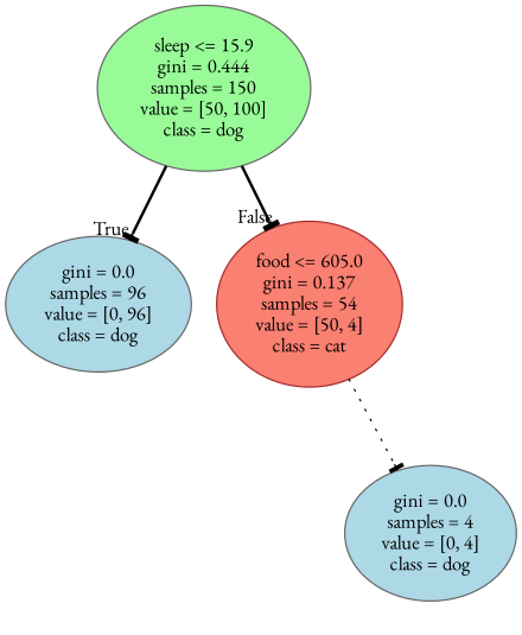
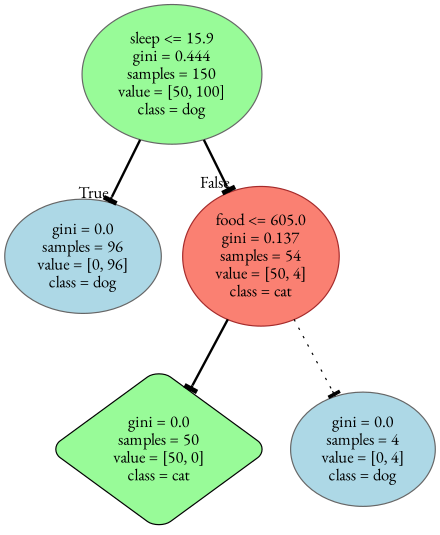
  digraph {
    fontname="EB Garamond"
    node [color=gray40 fillcolor=palegreen fontname="EB Garamond" shape=ellipse style="filled, rounded"]
    edge [fontname="EB Garamond" style=bold arrowhead=tee]
    n1 [label="sleep <= 15.9\ngini = 0.444\nsamples = 150\nvalue = [50, 100]\nclass = dog"]
    n2 [fillcolor=lightblue label="gini = 0.0\nsamples = 96\nvalue = [0, 96]\nclass = dog"]
    n3 [color=brown fillcolor=salmon label="food <= 605.0\ngini = 0.137\nsamples = 54\nvalue = [50, 4]\nclass = cat"]
+   n4 [color=black label="gini = 0.0\nsamples = 50\nvalue = [50, 0]\nclass = cat" shape=diamond]
    n5 [fillcolor=lightblue label="gini = 0.0\nsamples = 4\nvalue = [0, 4]\nclass = dog"]
    n1 -> n2 [headlabel=True labelangle=45 labeldistance=2.5]
    n1 -> n3 [headlabel=False labelangle=-45 labeldistance=2.5]
+   n3 -> n4
    n3 -> n5 [style=dotted]
  }
